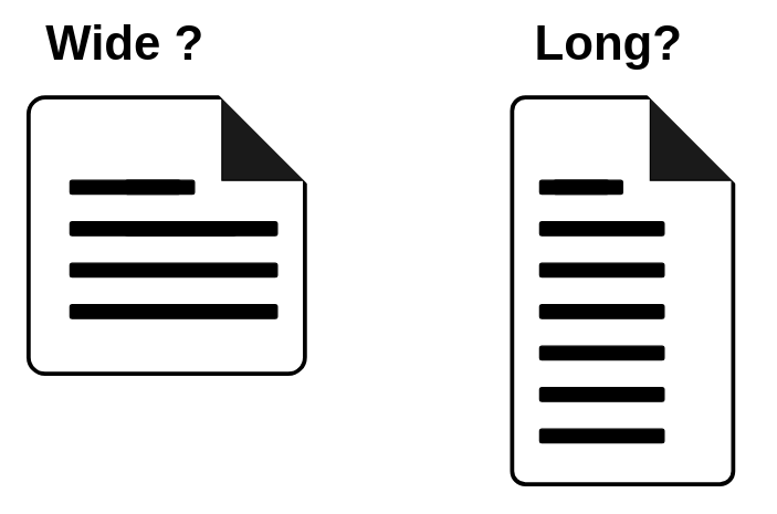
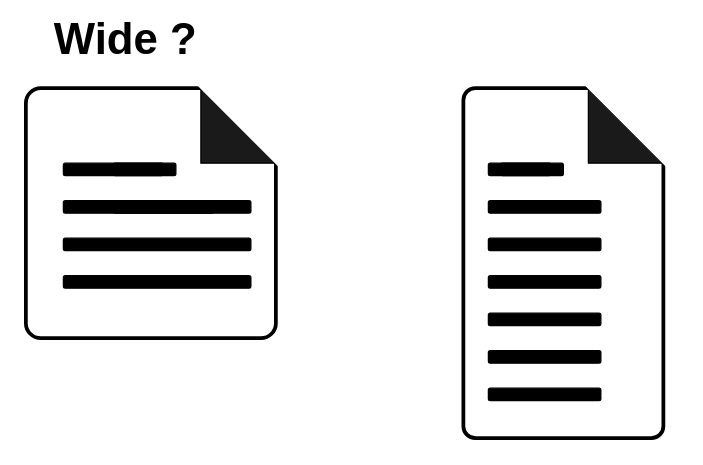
  <mxCell id="0" />
  <mxCell id="1" parent="0" />
  <mxCell id="2" value="" style="rounded=1;whiteSpace=wrap;html=1;strokeColor=#000000;fillColor=#FFFFFF;connectable=0;arcSize=6;strokeWidth=3;" vertex="1" parent="1"><mxGeometry x="20" y="70" width="200" height="200" as="geometry" /></mxCell>
  <mxCell id="3" value="" style="verticalLabelPosition=bottom;verticalAlign=top;html=1;shape=mxgraph.basic.orthogonal_triangle;fillColor=#1A1A1A;shadow=0;sketch=0;" vertex="1" parent="1"><mxGeometry x="160" y="70" width="60" height="60" as="geometry" /></mxCell>
  <mxCell id="4" value="" style="verticalLabelPosition=bottom;verticalAlign=top;html=1;shape=mxgraph.basic.orthogonal_triangle;rotation=-180;fillColor=#FFFFFF;strokeColor=#FFFFFF;" vertex="1" parent="1"><mxGeometry x="160" y="60" width="70" height="70" as="geometry" /></mxCell>
  <mxCell id="5" value="" style="rounded=1;whiteSpace=wrap;html=1;strokeColor=#000000;fillColor=#000000;" vertex="1" parent="1"><mxGeometry x="90" y="160" width="80" height="10" as="geometry" /></mxCell>
  <mxCell id="6" value="" style="rounded=1;whiteSpace=wrap;html=1;strokeColor=#000000;fillColor=#000000;" vertex="1" parent="1"><mxGeometry x="50" y="190" width="150" height="10" as="geometry" /></mxCell>
  <mxCell id="7" value="" style="rounded=1;whiteSpace=wrap;html=1;strokeColor=#000000;fillColor=#000000;" vertex="1" parent="1"><mxGeometry x="50" y="220" width="150" height="10" as="geometry" /></mxCell>
  <mxCell id="8" value="" style="rounded=1;whiteSpace=wrap;html=1;strokeColor=#000000;fillColor=#000000;" vertex="1" parent="1"><mxGeometry x="90" y="130" width="50" height="10" as="geometry" /></mxCell>
  <mxCell id="9" value="" style="verticalLabelPosition=bottom;verticalAlign=top;html=1;shape=mxgraph.basic.orthogonal_triangle;rotation=-180;fillColor=#FFFFFF;strokeColor=#FFFFFF;" vertex="1" parent="1"><mxGeometry x="155" y="65" width="70" height="70" as="geometry" /></mxCell>
  <mxCell id="10" value="" style="rounded=1;whiteSpace=wrap;html=1;strokeColor=#000000;fillColor=#000000;" vertex="1" parent="1"><mxGeometry x="50" y="130" width="80" height="10" as="geometry" /></mxCell>
  <mxCell id="11" value="" style="rounded=1;whiteSpace=wrap;html=1;strokeColor=#000000;fillColor=#000000;" vertex="1" parent="1"><mxGeometry x="50" y="160" width="150" height="10" as="geometry" /></mxCell>
  <mxCell id="12" value="" style="rounded=1;whiteSpace=wrap;html=1;strokeColor=#000000;fillColor=#FFFFFF;connectable=0;arcSize=6;strokeWidth=3;" vertex="1" parent="1"><mxGeometry x="370" y="70" width="160" height="280" as="geometry" /></mxCell>
  <mxCell id="13" value="" style="verticalLabelPosition=bottom;verticalAlign=top;html=1;shape=mxgraph.basic.orthogonal_triangle;fillColor=#1A1A1A;shadow=0;sketch=0;" vertex="1" parent="1"><mxGeometry x="470" y="70" width="60" height="60" as="geometry" /></mxCell>
  <mxCell id="14" value="" style="verticalLabelPosition=bottom;verticalAlign=top;html=1;shape=mxgraph.basic.orthogonal_triangle;rotation=-180;fillColor=#FFFFFF;strokeColor=#FFFFFF;" vertex="1" parent="1"><mxGeometry x="470" y="60" width="70" height="70" as="geometry" /></mxCell>
  <mxCell id="15" value="" style="rounded=1;whiteSpace=wrap;html=1;strokeColor=#000000;fillColor=#000000;" vertex="1" parent="1"><mxGeometry x="390" y="190" width="90" height="10" as="geometry" /></mxCell>
  <mxCell id="16" value="" style="rounded=1;whiteSpace=wrap;html=1;strokeColor=#000000;fillColor=#000000;" vertex="1" parent="1"><mxGeometry x="390" y="220" width="90" height="10" as="geometry" /></mxCell>
  <mxCell id="17" value="" style="rounded=1;whiteSpace=wrap;html=1;strokeColor=#000000;fillColor=#000000;" vertex="1" parent="1"><mxGeometry x="400" y="130" width="50" height="10" as="geometry" /></mxCell>
  <mxCell id="18" value="" style="verticalLabelPosition=bottom;verticalAlign=top;html=1;shape=mxgraph.basic.orthogonal_triangle;rotation=-180;fillColor=#FFFFFF;strokeColor=#FFFFFF;" vertex="1" parent="1"><mxGeometry x="465" y="65" width="70" height="70" as="geometry" /></mxCell>
  <mxCell id="19" value="" style="rounded=1;whiteSpace=wrap;html=1;strokeColor=#000000;fillColor=#000000;" vertex="1" parent="1"><mxGeometry x="390" y="130" width="50" height="10" as="geometry" /></mxCell>
  <mxCell id="20" value="" style="rounded=1;whiteSpace=wrap;html=1;strokeColor=#000000;fillColor=#000000;" vertex="1" parent="1"><mxGeometry x="390" y="280" width="90" height="10" as="geometry" /></mxCell>
  <mxCell id="21" value="" style="rounded=1;whiteSpace=wrap;html=1;strokeColor=#000000;fillColor=#000000;" vertex="1" parent="1"><mxGeometry x="390" y="310" width="90" height="10" as="geometry" /></mxCell>
  <mxCell id="22" value="" style="rounded=1;whiteSpace=wrap;html=1;strokeColor=#000000;fillColor=#000000;" vertex="1" parent="1"><mxGeometry x="390" y="250" width="90" height="10" as="geometry" /></mxCell>
  <mxCell id="23" value="" style="rounded=1;whiteSpace=wrap;html=1;strokeColor=#000000;fillColor=#000000;" vertex="1" parent="1"><mxGeometry x="390" y="160" width="90" height="10" as="geometry" /></mxCell>
- <mxCell id="24" value="Wide ?" style="text;html=1;strokeColor=none;fillColor=none;align=center;verticalAlign=middle;whiteSpace=wrap;rounded=0;shadow=0;sketch=0;fontSize=35;fontStyle=1" vertex="1" parent="1"><mxGeometry x="10" y="20" width="160" height="20" as="geometry" /></mxCell>
- <mxCell id="25" value="Long?" style="text;html=1;strokeColor=none;fillColor=none;align=center;verticalAlign=middle;whiteSpace=wrap;rounded=0;shadow=0;sketch=0;fontSize=35;fontStyle=1" vertex="1" parent="1"><mxGeometry x="360" y="20" width="160" height="20" as="geometry" /></mxCell>
+ <mxCell id="24" value="Wide ?" style="text;html=1;strokeColor=none;fillColor=none;align=center;verticalAlign=middle;whiteSpace=wrap;rounded=0;shadow=0;sketch=0;fontSize=35;fontStyle=1" vertex="1" parent="1"><mxGeometry x="20" y="20" width="160" height="20" as="geometry" /></mxCell>
